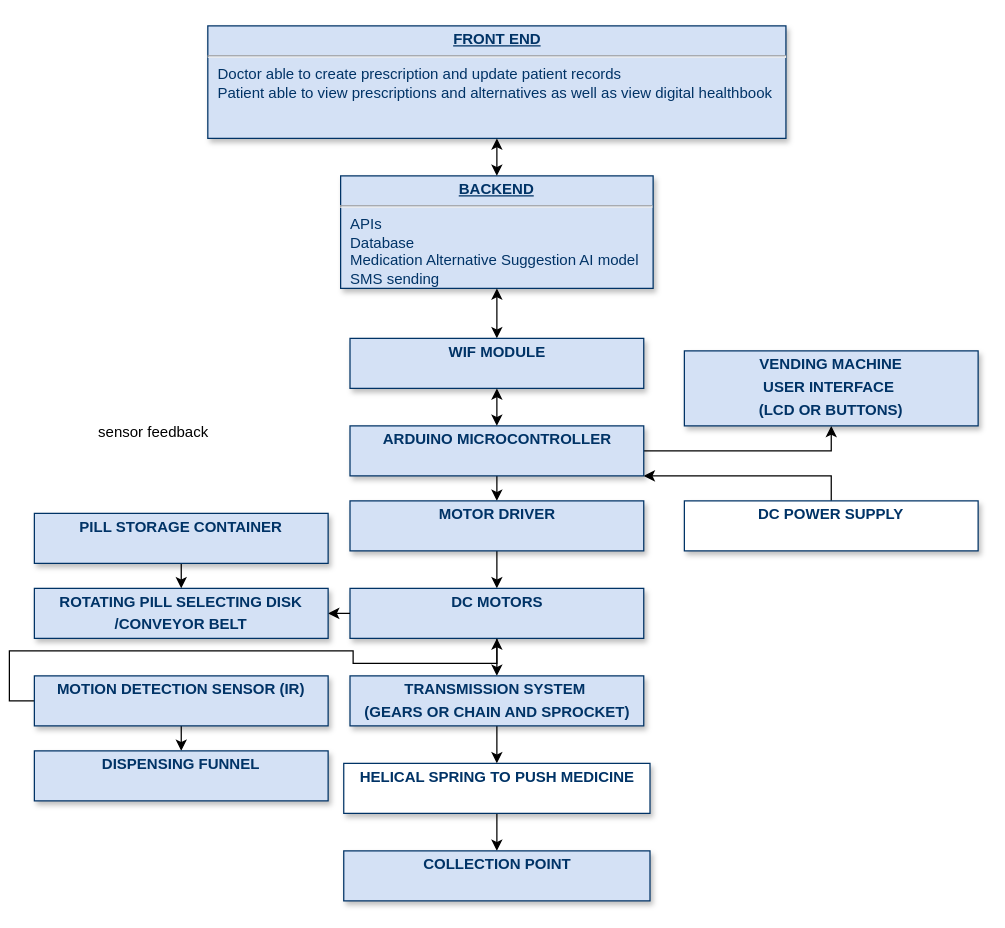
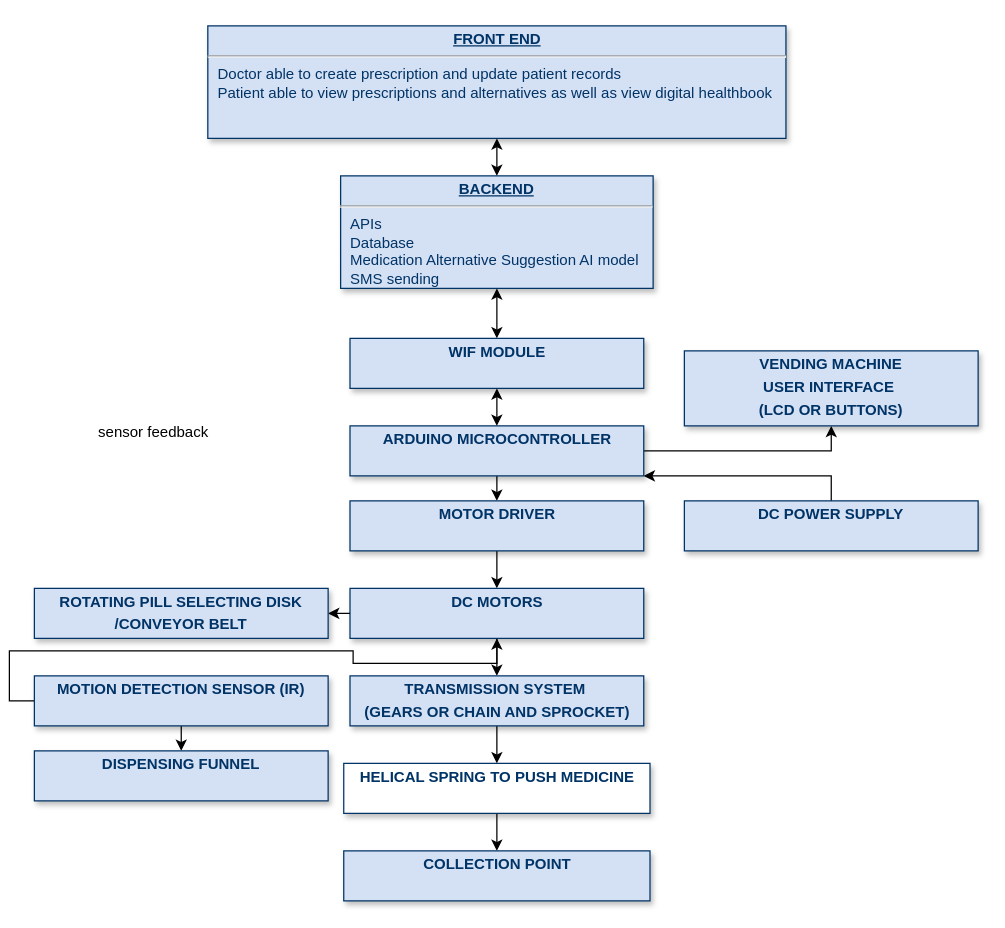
  <mxCell id="0" />
  <mxCell id="1" parent="0" />
  <mxCell id="2" value="&lt;p style=&quot;margin: 0px; margin-top: 4px; text-align: center; text-decoration: underline;&quot;&gt;&lt;b&gt;BACKEND&lt;/b&gt;&lt;/p&gt;&lt;hr&gt;&lt;p style=&quot;margin: 0px; margin-left: 8px;&quot;&gt;APIs&lt;/p&gt;&lt;p style=&quot;margin: 0px; margin-left: 8px;&quot;&gt;Database&lt;/p&gt;&lt;p style=&quot;margin: 0px; margin-left: 8px;&quot;&gt;Medication Alternative Suggestion AI model&lt;/p&gt;&lt;p style=&quot;margin: 0px; margin-left: 8px;&quot;&gt;SMS sending&lt;/p&gt;&lt;p style=&quot;margin: 0px; margin-left: 8px;&quot;&gt;&lt;br&gt;&lt;/p&gt;" style="verticalAlign=top;align=left;overflow=fill;fontSize=12;fontFamily=Helvetica;html=1;strokeColor=#003366;shadow=1;fillColor=#D4E1F5;fontColor=#003366" parent="1" vertex="1"><mxGeometry x="265" y="140" width="250" height="90" as="geometry" /></mxCell>
  <mxCell id="3" style="edgeStyle=orthogonalEdgeStyle;rounded=0;orthogonalLoop=1;jettySize=auto;html=1;exitX=0.5;exitY=1;exitDx=0;exitDy=0;entryX=0.5;entryY=0;entryDx=0;entryDy=0;" edge="1" parent="1" source="6" target="10"><mxGeometry relative="1" as="geometry"><mxPoint x="384.571" y="70" as="targetPoint" /></mxGeometry></mxCell>
  <mxCell id="4" style="edgeStyle=orthogonalEdgeStyle;rounded=0;orthogonalLoop=1;jettySize=auto;html=1;exitX=1;exitY=0.5;exitDx=0;exitDy=0;entryX=0.5;entryY=1;entryDx=0;entryDy=0;" edge="1" parent="1" source="6" target="14"><mxGeometry relative="1" as="geometry" /></mxCell>
  <mxCell id="5" style="edgeStyle=orthogonalEdgeStyle;rounded=0;orthogonalLoop=1;jettySize=auto;html=1;exitX=0.5;exitY=0;exitDx=0;exitDy=0;entryX=1;entryY=1;entryDx=0;entryDy=0;" edge="1" parent="1" source="26" target="6"><mxGeometry relative="1" as="geometry"><Array as="points"><mxPoint x="658" y="380" /></Array></mxGeometry></mxCell>
  <mxCell id="6" value="&lt;p style=&quot;margin: 4px 0px 0px; text-align: center;&quot;&gt;&lt;b&gt;ARDUINO MICROCONTROLLER&lt;/b&gt;&lt;/p&gt;" style="verticalAlign=top;align=left;overflow=fill;fontSize=12;fontFamily=Helvetica;html=1;strokeColor=#003366;shadow=1;fillColor=#D4E1F5;fontColor=#003366" vertex="1" parent="1"><mxGeometry x="272.5" y="340" width="235" height="40" as="geometry" /></mxCell>
  <mxCell id="7" style="edgeStyle=orthogonalEdgeStyle;rounded=0;orthogonalLoop=1;jettySize=auto;html=1;exitX=0.5;exitY=1;exitDx=0;exitDy=0;entryX=0.5;entryY=0;entryDx=0;entryDy=0;" edge="1" parent="1" source="8" target="13"><mxGeometry relative="1" as="geometry" /></mxCell>
  <mxCell id="8" value="&lt;p style=&quot;margin: 4px 0px 0px; text-align: center;&quot;&gt;&lt;b style=&quot;&quot;&gt;HELICAL SPRING TO PUSH MEDICINE&lt;/b&gt;&lt;/p&gt;" style="verticalAlign=top;align=left;overflow=fill;fontSize=12;fontFamily=Helvetica;html=1;strokeColor=#003366;shadow=1;fillColor=#ffffff;fontColor=#003366;" vertex="1" parent="1"><mxGeometry x="267.5" y="610" width="245" height="40" as="geometry" /></mxCell>
  <mxCell id="9" style="edgeStyle=orthogonalEdgeStyle;rounded=0;orthogonalLoop=1;jettySize=auto;html=1;exitX=0.5;exitY=1;exitDx=0;exitDy=0;entryX=0.5;entryY=0;entryDx=0;entryDy=0;" edge="1" parent="1" source="10" target="12"><mxGeometry relative="1" as="geometry" /></mxCell>
  <mxCell id="10" value="&lt;p style=&quot;margin: 4px 0px 0px; text-align: center;&quot;&gt;&lt;b&gt;MOTOR DRIVER&lt;/b&gt;&lt;/p&gt;" style="verticalAlign=top;align=left;overflow=fill;fontSize=12;fontFamily=Helvetica;html=1;strokeColor=#003366;shadow=1;fillColor=#D4E1F5;fontColor=#003366" vertex="1" parent="1"><mxGeometry x="272.5" y="400" width="235" height="40" as="geometry" /></mxCell>
  <mxCell id="11" style="edgeStyle=orthogonalEdgeStyle;rounded=0;orthogonalLoop=1;jettySize=auto;html=1;exitX=0.5;exitY=1;exitDx=0;exitDy=0;entryX=0.5;entryY=0;entryDx=0;entryDy=0;" edge="1" parent="1" source="12" target="28"><mxGeometry relative="1" as="geometry" /></mxCell>
  <mxCell id="12" value="&lt;p style=&quot;margin: 4px 0px 0px; text-align: center;&quot;&gt;&lt;b&gt;DC MOTORS&lt;/b&gt;&lt;/p&gt;" style="verticalAlign=top;align=left;overflow=fill;fontSize=12;fontFamily=Helvetica;html=1;strokeColor=#003366;shadow=1;fillColor=#D4E1F5;fontColor=#003366" vertex="1" parent="1"><mxGeometry x="272.5" y="470" width="235" height="40" as="geometry" /></mxCell>
  <mxCell id="13" value="&lt;p style=&quot;margin: 4px 0px 0px; text-align: center;&quot;&gt;&lt;b style=&quot;&quot;&gt;COLLECTION POINT&lt;/b&gt;&lt;/p&gt;" style="verticalAlign=top;align=left;overflow=fill;fontSize=12;fontFamily=Helvetica;html=1;strokeColor=#003366;shadow=1;fillColor=#D4E1F5;fontColor=#003366" vertex="1" parent="1"><mxGeometry x="267.5" y="680" width="245" height="40" as="geometry" /></mxCell>
  <mxCell id="14" value="&lt;p style=&quot;margin: 4px 0px 0px; text-align: center;&quot;&gt;&lt;b&gt;VENDING MACHINE&lt;/b&gt;&lt;/p&gt;&lt;p style=&quot;margin: 4px 0px 0px; text-align: center;&quot;&gt;&lt;b&gt;USER INTERFACE&amp;nbsp;&lt;/b&gt;&lt;/p&gt;&lt;p style=&quot;margin: 4px 0px 0px; text-align: center;&quot;&gt;&lt;b&gt;(LCD OR BUTTONS)&lt;/b&gt;&lt;/p&gt;" style="verticalAlign=top;align=left;overflow=fill;fontSize=12;fontFamily=Helvetica;html=1;strokeColor=#003366;shadow=1;fillColor=#D4E1F5;fontColor=#003366" vertex="1" parent="1"><mxGeometry x="540" y="280" width="235" height="60" as="geometry" /></mxCell>
  <mxCell id="15" value="" style="endArrow=classic;startArrow=classic;html=1;rounded=0;entryX=0.5;entryY=1;entryDx=0;entryDy=0;exitX=0.5;exitY=0;exitDx=0;exitDy=0;" edge="1" parent="1" source="29" target="2"><mxGeometry width="50" height="50" relative="1" as="geometry"><mxPoint x="290" y="-110" as="sourcePoint" /><mxPoint x="340" y="-160" as="targetPoint" /></mxGeometry></mxCell>
  <mxCell id="16" value="&lt;p style=&quot;margin: 0px; margin-top: 4px; text-align: center; text-decoration: underline;&quot;&gt;&lt;b&gt;FRONT END&lt;/b&gt;&lt;/p&gt;&lt;hr&gt;&lt;p style=&quot;margin: 0px; margin-left: 8px;&quot;&gt;Doctor able to create prescription and update patient records&lt;/p&gt;&lt;p style=&quot;margin: 0px; margin-left: 8px;&quot;&gt;Patient able to view prescriptions and alternatives as well as view digital healthbook&lt;/p&gt;" style="verticalAlign=top;align=left;overflow=fill;fontSize=12;fontFamily=Helvetica;html=1;strokeColor=#003366;shadow=1;fillColor=#D4E1F5;fontColor=#003366" vertex="1" parent="1"><mxGeometry x="158.75" y="20" width="462.5" height="90" as="geometry" /></mxCell>
  <mxCell id="17" value="" style="endArrow=classic;startArrow=classic;html=1;rounded=0;entryX=0.5;entryY=1;entryDx=0;entryDy=0;exitX=0.5;exitY=0;exitDx=0;exitDy=0;" edge="1" parent="1" source="2" target="16"><mxGeometry width="50" height="50" relative="1" as="geometry"><mxPoint x="390" y="170" as="sourcePoint" /><mxPoint x="390" y="110" as="targetPoint" /></mxGeometry></mxCell>
  <mxCell id="18" style="edgeStyle=orthogonalEdgeStyle;rounded=0;orthogonalLoop=1;jettySize=auto;html=1;exitX=0;exitY=0.5;exitDx=0;exitDy=0;entryX=1;entryY=0.5;entryDx=0;entryDy=0;" edge="1" parent="1" source="12" target="19"><mxGeometry relative="1" as="geometry" /></mxCell>
  <mxCell id="19" value="&lt;p style=&quot;margin: 4px 0px 0px; text-align: center;&quot;&gt;&lt;b&gt;ROTATING PILL SELECTING DISK&lt;/b&gt;&lt;/p&gt;&lt;p style=&quot;margin: 4px 0px 0px; text-align: center;&quot;&gt;&lt;b&gt;/CONVEYOR BELT&lt;/b&gt;&lt;/p&gt;" style="verticalAlign=top;align=left;overflow=fill;fontSize=12;fontFamily=Helvetica;html=1;strokeColor=#003366;shadow=1;fillColor=#D4E1F5;fontColor=#003366" vertex="1" parent="1"><mxGeometry x="20" y="470" width="235" height="40" as="geometry" /></mxCell>
  <mxCell id="20" style="edgeStyle=orthogonalEdgeStyle;rounded=0;orthogonalLoop=1;jettySize=auto;html=1;exitX=0.5;exitY=1;exitDx=0;exitDy=0;entryX=0.5;entryY=0;entryDx=0;entryDy=0;" edge="1" parent="1" source="22" target="23"><mxGeometry relative="1" as="geometry" /></mxCell>
  <mxCell id="21" style="edgeStyle=orthogonalEdgeStyle;rounded=0;orthogonalLoop=1;jettySize=auto;html=1;exitX=0;exitY=0.5;exitDx=0;exitDy=0;" edge="1" parent="1" source="22" target="12"><mxGeometry relative="1" as="geometry" /></mxCell>
  <mxCell id="22" value="&lt;p style=&quot;margin: 4px 0px 0px; text-align: center;&quot;&gt;&lt;b&gt;MOTION DETECTION SENSOR (IR)&lt;/b&gt;&lt;/p&gt;" style="verticalAlign=top;align=left;overflow=fill;fontSize=12;fontFamily=Helvetica;html=1;strokeColor=#003366;shadow=1;fillColor=#D4E1F5;fontColor=#003366" vertex="1" parent="1"><mxGeometry x="20" y="540" width="235" height="40" as="geometry" /></mxCell>
  <mxCell id="23" value="&lt;p style=&quot;margin: 4px 0px 0px; text-align: center;&quot;&gt;&lt;b&gt;DISPENSING FUNNEL&lt;/b&gt;&lt;/p&gt;" style="verticalAlign=top;align=left;overflow=fill;fontSize=12;fontFamily=Helvetica;html=1;strokeColor=#003366;shadow=1;fillColor=#D4E1F5;fontColor=#003366" vertex="1" parent="1"><mxGeometry x="20" y="600" width="235" height="40" as="geometry" /></mxCell>
- <mxCell id="24" style="edgeStyle=orthogonalEdgeStyle;rounded=0;orthogonalLoop=1;jettySize=auto;html=1;exitX=0.5;exitY=1;exitDx=0;exitDy=0;entryX=0.5;entryY=0;entryDx=0;entryDy=0;" edge="1" parent="1" source="25" target="19"><mxGeometry relative="1" as="geometry" /></mxCell>
- <mxCell id="25" value="&lt;p style=&quot;margin: 4px 0px 0px; text-align: center;&quot;&gt;&lt;b&gt;PILL STORAGE CONTAINER&lt;/b&gt;&lt;/p&gt;" style="verticalAlign=top;align=left;overflow=fill;fontSize=12;fontFamily=Helvetica;html=1;strokeColor=#003366;shadow=1;fillColor=#D4E1F5;fontColor=#003366" vertex="1" parent="1"><mxGeometry x="20" y="410" width="235" height="40" as="geometry" /></mxCell>
- <mxCell id="26" value="&lt;p style=&quot;margin: 4px 0px 0px; text-align: center;&quot;&gt;&lt;b&gt;DC POWER SUPPLY&lt;/b&gt;&lt;/p&gt;" style="verticalAlign=top;align=left;overflow=fill;fontSize=12;fontFamily=Helvetica;html=1;strokeColor=#003366;shadow=1;fillColor=#ffffff;fontColor=#003366;" vertex="1" parent="1"><mxGeometry x="540" y="400" width="235" height="40" as="geometry" /></mxCell>
+ <mxCell id="26" value="&lt;p style=&quot;margin: 4px 0px 0px; text-align: center;&quot;&gt;&lt;b&gt;DC POWER SUPPLY&lt;/b&gt;&lt;/p&gt;" style="verticalAlign=top;align=left;overflow=fill;fontSize=12;fontFamily=Helvetica;html=1;strokeColor=#003366;shadow=1;fillColor=#D4E1F5;fontColor=#003366" vertex="1" parent="1"><mxGeometry x="540" y="400" width="235" height="40" as="geometry" /></mxCell>
  <mxCell id="27" style="edgeStyle=orthogonalEdgeStyle;rounded=0;orthogonalLoop=1;jettySize=auto;html=1;exitX=0.5;exitY=1;exitDx=0;exitDy=0;" edge="1" parent="1" source="28" target="8"><mxGeometry relative="1" as="geometry" /></mxCell>
  <mxCell id="28" value="&lt;p style=&quot;margin: 4px 0px 0px; text-align: center;&quot;&gt;&lt;b&gt;TRANSMISSION SYSTEM&amp;nbsp;&lt;/b&gt;&lt;/p&gt;&lt;p style=&quot;margin: 4px 0px 0px; text-align: center;&quot;&gt;&lt;b&gt;(GEARS OR CHAIN AND SPROCKET)&lt;/b&gt;&lt;/p&gt;" style="verticalAlign=top;align=left;overflow=fill;fontSize=12;fontFamily=Helvetica;html=1;strokeColor=#003366;shadow=1;fillColor=#D4E1F5;fontColor=#003366" vertex="1" parent="1"><mxGeometry x="272.5" y="540" width="235" height="40" as="geometry" /></mxCell>
  <mxCell id="29" value="&lt;p style=&quot;margin: 4px 0px 0px; text-align: center;&quot;&gt;&lt;b&gt;WIF MODULE&lt;/b&gt;&lt;/p&gt;" style="verticalAlign=top;align=left;overflow=fill;fontSize=12;fontFamily=Helvetica;html=1;strokeColor=#003366;shadow=1;fillColor=#D4E1F5;fontColor=#003366" vertex="1" parent="1"><mxGeometry x="272.5" y="270" width="235" height="40" as="geometry" /></mxCell>
  <mxCell id="30" value="" style="endArrow=classic;startArrow=classic;html=1;rounded=0;entryX=0.5;entryY=1;entryDx=0;entryDy=0;exitX=0.5;exitY=0;exitDx=0;exitDy=0;" edge="1" parent="1" source="6" target="29"><mxGeometry width="50" height="50" relative="1" as="geometry"><mxPoint x="776.5" y="530" as="sourcePoint" /><mxPoint x="524" y="450" as="targetPoint" /><Array as="points" /></mxGeometry></mxCell>
  <mxCell id="31" value="sensor feedback" style="text;html=1;align=center;verticalAlign=middle;resizable=0;points=[];autosize=1;strokeColor=none;fillColor=none;" vertex="1" parent="1"><mxGeometry x="60" y="330" width="110" height="30" as="geometry" /></mxCell>
